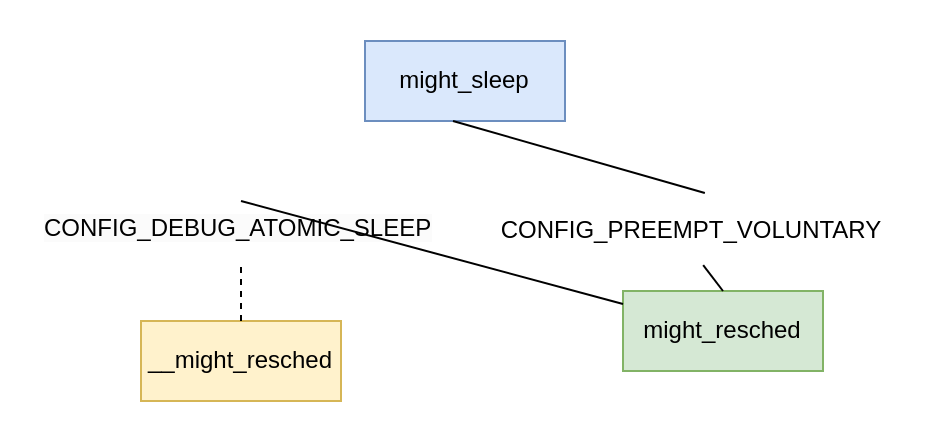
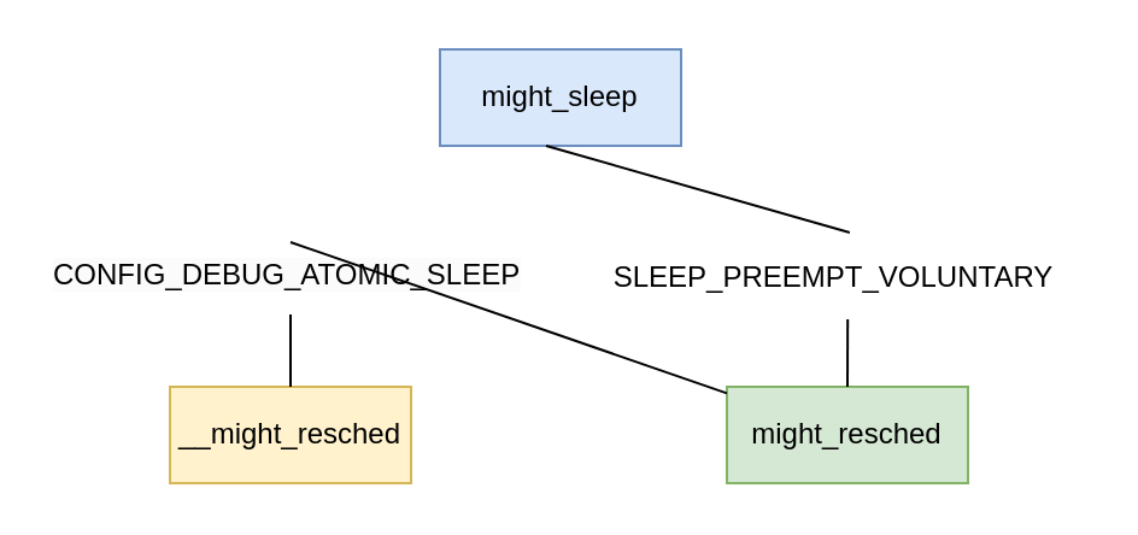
  <mxCell id="0" />
  <mxCell id="1" parent="0" />
  <mxCell id="2" value="might_sleep" style="rounded=0;whiteSpace=wrap;html=1;fillColor=#dae8fc;strokeColor=#6c8ebf;" parent="1" vertex="1"><mxGeometry x="182" y="20" width="100" height="40" as="geometry" /></mxCell>
  <mxCell id="3" value="&lt;span style=&quot;color: rgb(0, 0, 0); font-family: Helvetica; font-size: 12px; font-style: normal; font-variant-ligatures: normal; font-variant-caps: normal; font-weight: 400; letter-spacing: normal; orphans: 2; text-align: center; text-indent: 0px; text-transform: none; widows: 2; word-spacing: 0px; -webkit-text-stroke-width: 0px; white-space: normal; background-color: rgb(251, 251, 251); text-decoration-thickness: initial; text-decoration-style: initial; text-decoration-color: initial; display: inline !important; float: none;&quot;&gt;CONFIG_DEBUG_ATOMIC_SLEEP&lt;/span&gt;" style="text;whiteSpace=wrap;html=1;" parent="1" vertex="1"><mxGeometry x="20" y="100" width="200" height="30" as="geometry" /></mxCell>
- <mxCell id="4" value="CONFIG_PREEMPT_VOLUNTARY" style="text;html=1;align=center;verticalAlign=middle;resizable=0;points=[];autosize=1;strokeColor=none;fillColor=none;" parent="1" vertex="1"><mxGeometry x="240" y="100" width="210" height="30" as="geometry" /></mxCell>
+ <mxCell id="4" value="SLEEP_PREEMPT_VOLUNTARY" style="text;html=1;align=center;verticalAlign=middle;resizable=0;points=[];autosize=1;strokeColor=none;fillColor=none;" parent="1" vertex="1"><mxGeometry x="240" y="100" width="210" height="30" as="geometry" /></mxCell>
  <mxCell id="5" value="__might_resched" style="rounded=0;whiteSpace=wrap;html=1;fillColor=#fff2cc;strokeColor=#d6b656;" parent="1" vertex="1"><mxGeometry x="70" y="160" width="100" height="40" as="geometry" /></mxCell>
- <mxCell id="6" value="might_resched" style="rounded=0;whiteSpace=wrap;html=1;fillColor=#d5e8d4;strokeColor=#82b366;" parent="1" vertex="1"><mxGeometry x="311" y="145" width="100" height="40" as="geometry" /></mxCell>
+ <mxCell id="6" value="might_resched" style="rounded=0;whiteSpace=wrap;html=1;fillColor=#d5e8d4;strokeColor=#82b366;" parent="1" vertex="1"><mxGeometry x="301" y="160" width="100" height="40" as="geometry" /></mxCell>
  <mxCell id="7" value="" style="endArrow=none;html=1;rounded=0;exitX=0.5;exitY=0;exitDx=0;exitDy=0;" parent="1" source="3" target="6" edge="1"><mxGeometry width="50" height="50" relative="1" as="geometry"><mxPoint x="350" y="280" as="sourcePoint" /><mxPoint x="400" y="230" as="targetPoint" /></mxGeometry></mxCell>
  <mxCell id="8" value="" style="endArrow=none;html=1;rounded=0;exitX=0.44;exitY=1;exitDx=0;exitDy=0;exitPerimeter=0;entryX=0.533;entryY=-0.133;entryDx=0;entryDy=0;entryPerimeter=0;" parent="1" source="2" target="4" edge="1"><mxGeometry width="50" height="50" relative="1" as="geometry"><mxPoint x="350" y="280" as="sourcePoint" /><mxPoint x="400" y="230" as="targetPoint" /></mxGeometry></mxCell>
- <mxCell id="9" value="" style="endArrow=none;html=1;rounded=0;entryX=0.5;entryY=1;entryDx=0;entryDy=0;exitX=0.5;exitY=0;exitDx=0;exitDy=0;dashed=1;" parent="1" source="5" target="3" edge="1"><mxGeometry width="50" height="50" relative="1" as="geometry"><mxPoint x="350" y="280" as="sourcePoint" /><mxPoint x="400" y="230" as="targetPoint" /></mxGeometry></mxCell>
+ <mxCell id="9" value="" style="endArrow=none;html=1;rounded=0;entryX=0.5;entryY=1;entryDx=0;entryDy=0;exitX=0.5;exitY=0;exitDx=0;exitDy=0;" parent="1" source="5" target="3" edge="1"><mxGeometry width="50" height="50" relative="1" as="geometry"><mxPoint x="350" y="280" as="sourcePoint" /><mxPoint x="400" y="230" as="targetPoint" /></mxGeometry></mxCell>
  <mxCell id="10" value="" style="endArrow=none;html=1;rounded=0;entryX=0.529;entryY=1.067;entryDx=0;entryDy=0;entryPerimeter=0;exitX=0.5;exitY=0;exitDx=0;exitDy=0;" parent="1" source="6" target="4" edge="1"><mxGeometry width="50" height="50" relative="1" as="geometry"><mxPoint x="350" y="280" as="sourcePoint" /><mxPoint x="400" y="230" as="targetPoint" /></mxGeometry></mxCell>
